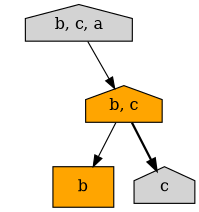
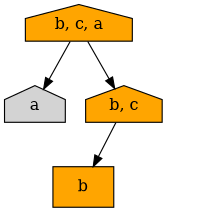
  digraph {
    node [fillcolor=orange shape=house style=filled]
    edge [style=solid]
-   n1 [fillcolor=lightgrey label="b, c, a"]
+   n1 [label="b, c, a"]
+   n2 [fillcolor=lightgrey label=a]
    n3 [label="b, c"]
    n4 [label=b shape=box]
-   n5 [fillcolor=lightgrey label=c]
+   n1 -> n2
    n1 -> n3
    n3 -> n4
-   n3 -> n5 [style=bold]
  }
